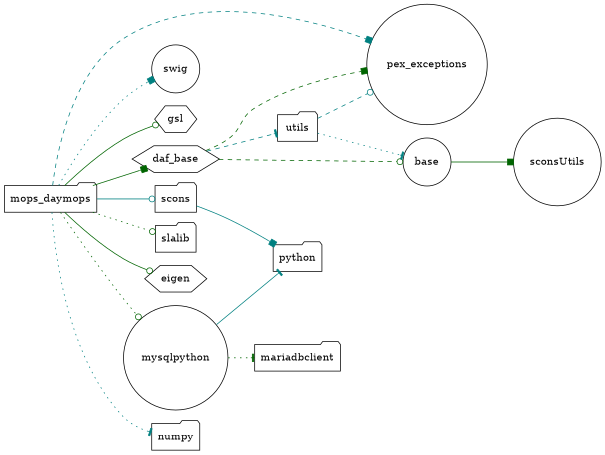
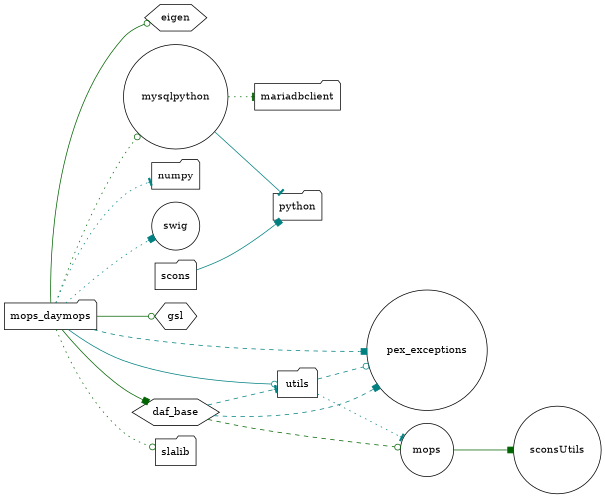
  digraph {
    rankdir=LR
    node [shape=folder]
    edge [arrowhead=odot color=teal style=solid]
    mops_daymops
    scons
    swig [shape=circle]
    gsl [shape=hexagon]
    daf_base [shape=hexagon]
    pex_exceptions [shape=circle]
    slalib
    eigen [shape=hexagon]
    mysqlpython [shape=circle]
    numpy
    python
    utils
-   base [shape=circle]
+   base [shape=circle label=mops]
    mariadbclient
    sconsUtils [shape=circle]
-   mops_daymops -> scons
+   mops_daymops -> utils
    mops_daymops -> swig [arrowhead=box style=dotted]
    mops_daymops -> gsl [color=darkgreen]
    mops_daymops -> daf_base [arrowhead=box color=darkgreen]
    mops_daymops -> pex_exceptions [arrowhead=box style=dashed]
    mops_daymops -> slalib [color=darkgreen style=dotted]
    mops_daymops -> eigen [color=darkgreen]
    mops_daymops -> mysqlpython [color=darkgreen style=dotted]
    mops_daymops -> numpy [arrowhead=tee style=dotted]
    scons -> python [arrowhead=box]
-   daf_base -> pex_exceptions [arrowhead=box color=darkgreen style=dashed]
+   daf_base -> pex_exceptions [arrowhead=box style=dashed]
    daf_base -> utils [arrowhead=tee style=dashed]
    daf_base -> base [color=darkgreen style=dashed]
    mysqlpython -> python [arrowhead=tee]
    mysqlpython -> mariadbclient [arrowhead=tee color=darkgreen style=dotted]
    utils -> pex_exceptions [style=dashed]
    utils -> base [arrowhead=tee style=dotted]
    base -> sconsUtils [arrowhead=box color=darkgreen]
  }
